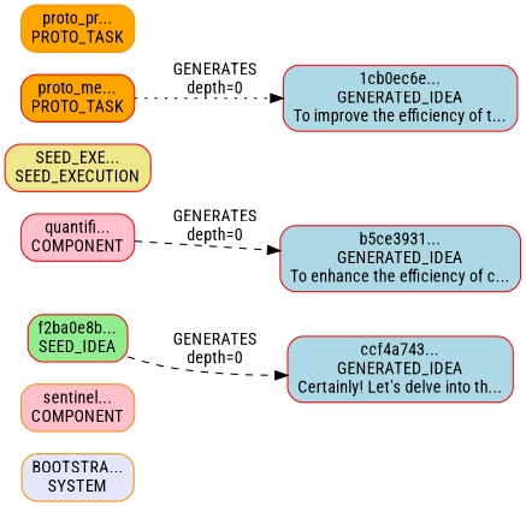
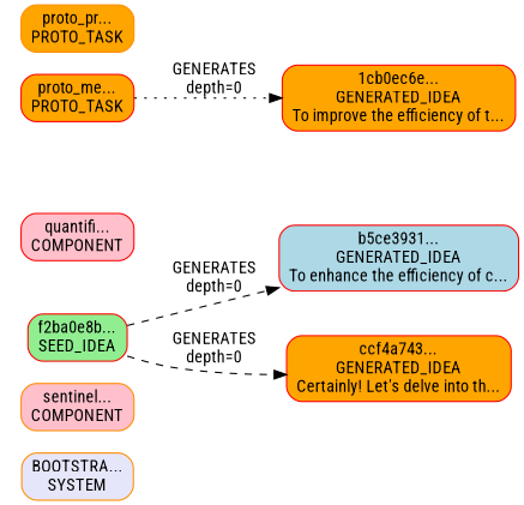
  digraph {
    fontname="Roboto Condensed"
    rankdir=LR
    node [color=red fillcolor=lightblue fontname="Roboto Condensed" shape=box style="rounded,filled"]
    edge [fontname="Roboto Condensed" style=dashed]
    n1 [color=darkorange fillcolor=lavender label="BOOTSTRA...\nSYSTEM"]
    n2 [color=darkorange fillcolor=pink label="sentinel...\nCOMPONENT"]
    n3 [fillcolor=pink label="quantifi...\nCOMPONENT"]
-   n4 [fillcolor=khaki label="SEED_EXE...\nSEED_EXECUTION"]
    n5 [fillcolor=lightgreen label="f2ba0e8b...\nSEED_IDEA"]
    n6 [label="b5ce3931...\nGENERATED_IDEA\nTo enhance the efficiency of c..."]
-   n7 [label="ccf4a743...\nGENERATED_IDEA\nCertainly! Let's delve into th..."]
-   n8 [label="1cb0ec6e...\nGENERATED_IDEA\nTo improve the efficiency of t..."]
+   n7 [fillcolor=orange label="ccf4a743...\nGENERATED_IDEA\nCertainly! Let's delve into th..."]
+   n8 [fillcolor=orange label="1cb0ec6e...\nGENERATED_IDEA\nTo improve the efficiency of t..."]
    n9 [fillcolor=orange label="proto_me...\nPROTO_TASK"]
    n10 [color=darkorange fillcolor=orange label="proto_pr...\nPROTO_TASK"]
-   n3 -> n6 [label="GENERATES\ndepth=0"]
+   n5 -> n6 [label="GENERATES\ndepth=0"]
    n5 -> n7 [label="GENERATES\ndepth=0"]
    n9 -> n8 [label="GENERATES\ndepth=0" style=dotted]
  }
